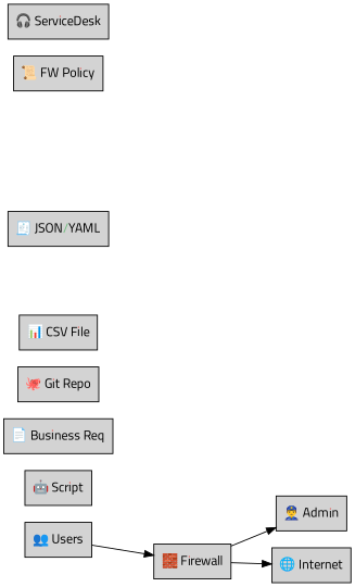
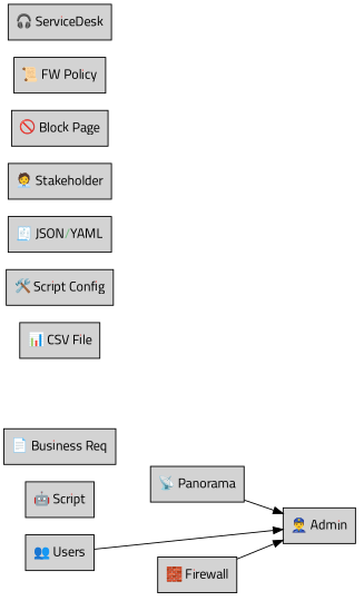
  digraph {
    rankdir=LR
    node [fillcolor=lightgrey fontname="Segoe UI Emoji" shape=record style=filled]
    n1 [label="🧱 Firewall"]
-   n2 [label="🌐 Internet"]
    n3 [label="👮‍♂️ Admin"]
+   n4 [label="📡 Panorama"]
    n5 [label="🤖 Script"]
    n6 [label="👥 Users"]
    n7 [label="📄 Business Req"]
-   n8 [label="🐙 Git Repo"]
    n9 [label="📊 CSV File"]
+   n10 [label="🛠️ Script Config"]
    n11 [label="🧾 JSON/YAML"]
+   n12 [label="🧑‍💼 Stakeholder"]
+   n13 [label="🚫 Block Page"]
    n14 [label="📜 FW Policy"]
    n15 [label="🎧 ServiceDesk"]
-   n1 -> n2
    n1 -> n3
-   n6 -> n1
+   n4 -> n3
+   n6 -> n3
  }
